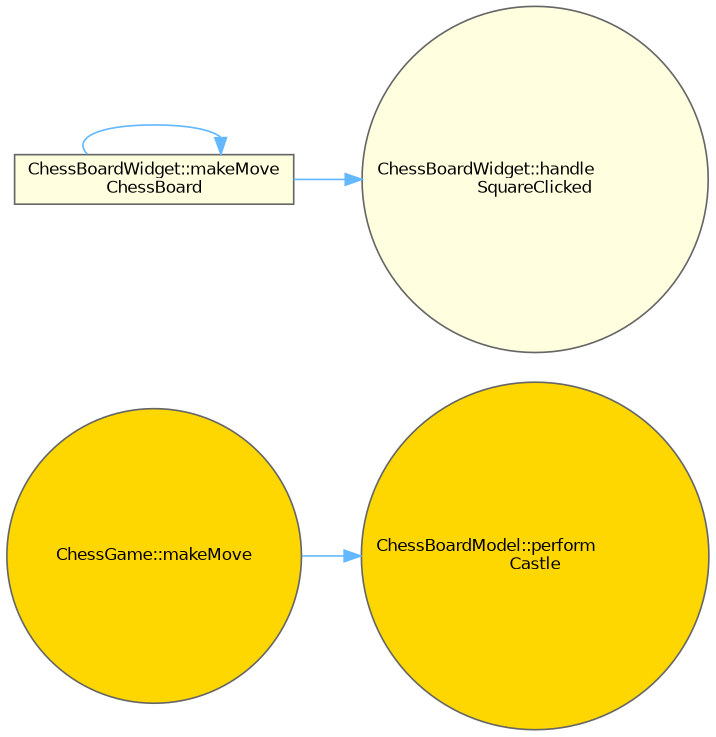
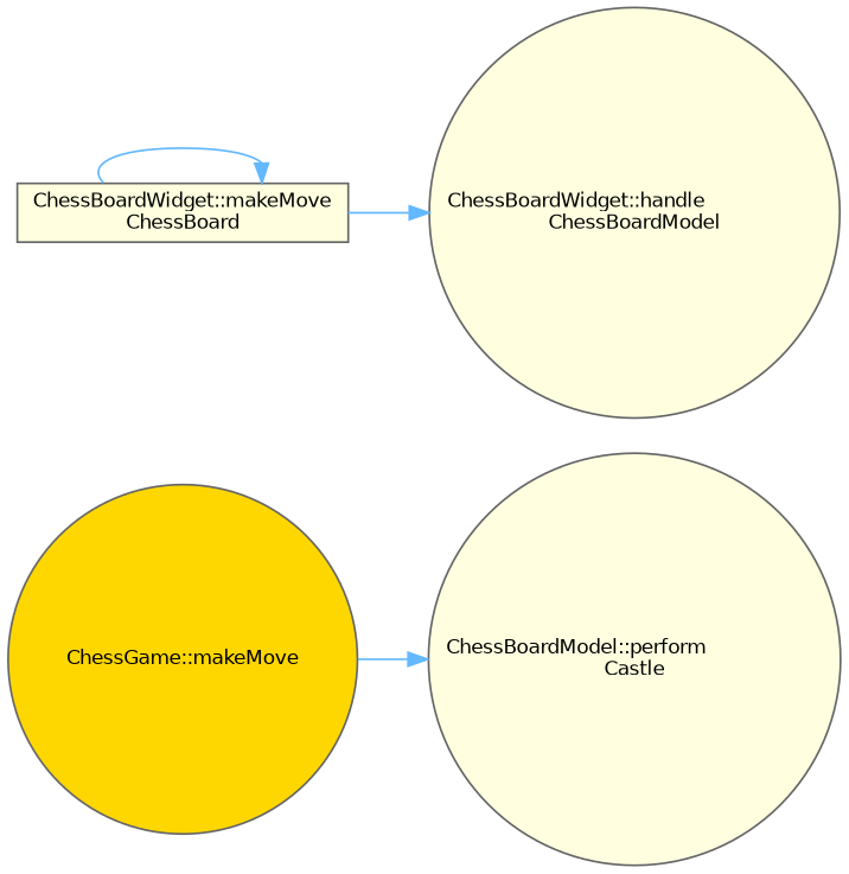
  digraph {
    rankdir=RL
    node [color=grey40 fillcolor=gold fontname=Helvetica fontsize=10 shape=circle style=filled]
    edge [color=steelblue1 dir=back fontname=Helvetica fontsize=10 labelfontname=Helvetica labelfontsize=10 style=solid]
-   n1 [color=gray40 fontcolor=black height=0.2 label="ChessBoardModel::perform\lCastle" width=0.4]
+   n1 [color=gray40 fillcolor=lightyellow fontcolor=black height=0.2 label="ChessBoardModel::perform\lCastle" width=0.4]
    n2 [height=0.2 label="ChessGame::makeMove" width=0.4]
-   n3 [fillcolor=lightyellow height=0.2 label="ChessBoardWidget::handle\lSquareClicked" width=0.4]
+   n3 [fillcolor=lightyellow height=0.2 label="ChessBoardWidget::handle\lChessBoardModel" width=0.4]
    n4 [fillcolor=lightyellow height=0.2 label="ChessBoardWidget::makeMove\lChessBoard" shape=box width=0.4]
    n1 -> n2
    n3 -> n4
    n4 -> n4
  }
